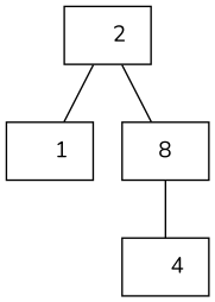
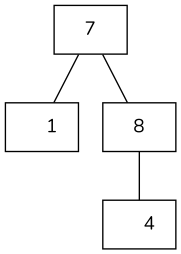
  graph {
    fontname=Nunito
    node [fontname=Nunito shape=box]
    edge [fontname=Nunito]
-   n1 [label="    2"]
+   n1 [label=7]
    n2 [label="    1"]
    n3 [label=8]
    n4 [label="    4"]
    n1 -- n2
    n1 -- n3
    n3 -- n4
  }
